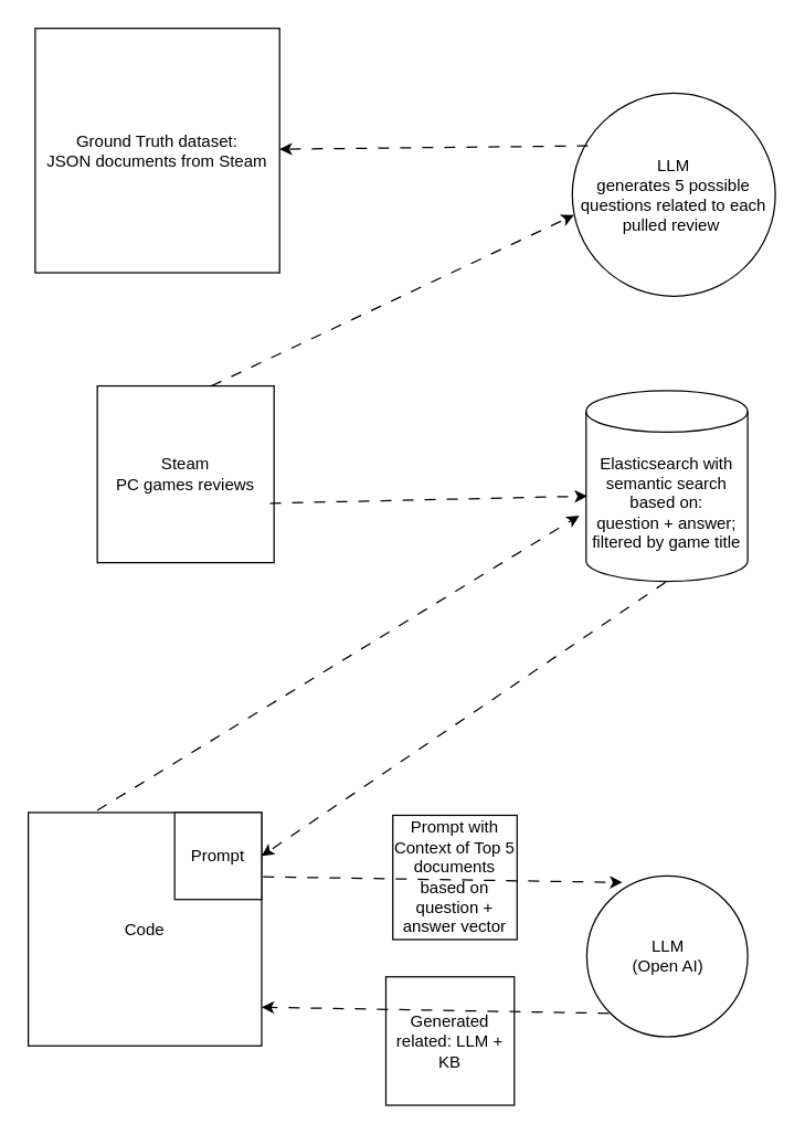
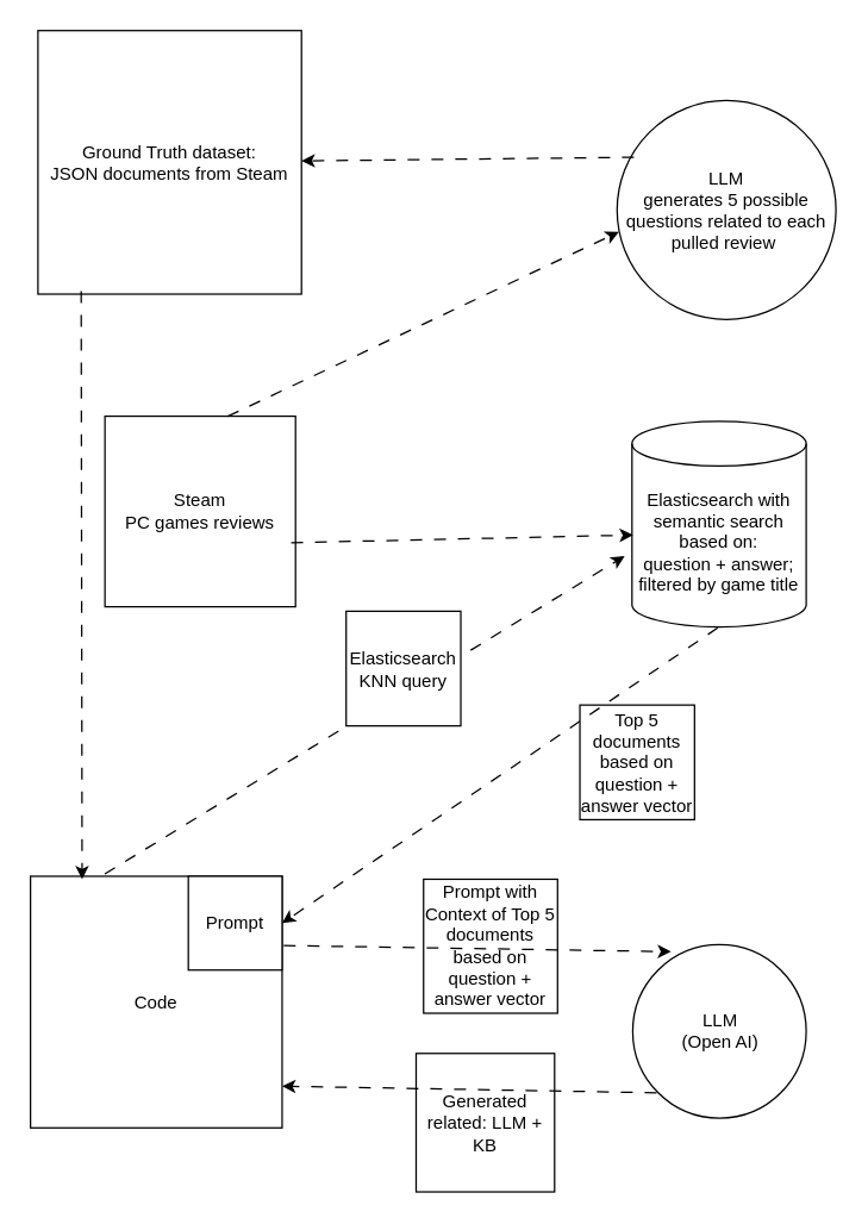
  <mxCell id="0" />
  <mxCell id="1" parent="0" />
  <mxCell id="2" value="Elasticsearch with semantic search based on:&lt;br&gt;question + answer; filtered by game title" style="shape=cylinder3;whiteSpace=wrap;html=1;boundedLbl=1;backgroundOutline=1;size=15;" vertex="1" parent="1"><mxGeometry x="424" y="282.5" width="117" height="138" as="geometry" /></mxCell>
  <mxCell id="3" value="Code" style="whiteSpace=wrap;html=1;aspect=fixed;" vertex="1" parent="1"><mxGeometry x="20" y="588" width="169" height="169" as="geometry" /></mxCell>
  <mxCell id="4" value="" style="endArrow=classic;html=1;rounded=0;flowAnimation=1;" edge="1" parent="1"><mxGeometry width="50" height="50" relative="1" as="geometry"><mxPoint x="69" y="587" as="sourcePoint" /><mxPoint x="419" y="373" as="targetPoint" /></mxGeometry></mxCell>
  <mxCell id="5" value="LLM&lt;br&gt;(Open AI)" style="ellipse;whiteSpace=wrap;html=1;aspect=fixed;" vertex="1" parent="1"><mxGeometry x="424.5" y="634" width="116.5" height="116.5" as="geometry" /></mxCell>
  <mxCell id="6" value="Prompt" style="whiteSpace=wrap;html=1;aspect=fixed;" vertex="1" parent="1"><mxGeometry x="126" y="588" width="63" height="63" as="geometry" /></mxCell>
  <mxCell id="7" value="Steam&lt;br&gt;PC games reviews" style="whiteSpace=wrap;html=1;aspect=fixed;" vertex="1" parent="1"><mxGeometry x="70" y="279" width="128" height="128" as="geometry" /></mxCell>
  <mxCell id="8" value="LLM&lt;br&gt;generates 5 possible questions related to each pulled review&amp;nbsp;" style="ellipse;whiteSpace=wrap;html=1;aspect=fixed;" vertex="1" parent="1"><mxGeometry x="414" y="67" width="147" height="147" as="geometry" /></mxCell>
  <mxCell id="9" value="" style="endArrow=classic;html=1;rounded=0;flowAnimation=1;entryX=0.008;entryY=0.6;entryDx=0;entryDy=0;entryPerimeter=0;exitX=0.637;exitY=0.004;exitDx=0;exitDy=0;exitPerimeter=0;" edge="1" parent="1" source="7" target="8"><mxGeometry width="50" height="50" relative="1" as="geometry"><mxPoint x="131" y="258" as="sourcePoint" /><mxPoint x="376" y="91" as="targetPoint" /></mxGeometry></mxCell>
  <mxCell id="10" value="Ground Truth dataset:&lt;br&gt;JSON documents from Steam" style="whiteSpace=wrap;html=1;aspect=fixed;" vertex="1" parent="1"><mxGeometry x="25" y="20" width="177" height="177" as="geometry" /></mxCell>
  <mxCell id="11" value="" style="endArrow=classic;html=1;rounded=0;flowAnimation=1;exitX=0.084;exitY=0.259;exitDx=0;exitDy=0;exitPerimeter=0;" edge="1" parent="1" source="8" target="10"><mxGeometry width="50" height="50" relative="1" as="geometry"><mxPoint x="349" y="292" as="sourcePoint" /><mxPoint x="612" y="116" as="targetPoint" /></mxGeometry></mxCell>
  <mxCell id="12" value="" style="endArrow=classic;html=1;rounded=0;flowAnimation=1;entryX=0.006;entryY=0.553;entryDx=0;entryDy=0;entryPerimeter=0;exitX=0.864;exitY=-0.006;exitDx=0;exitDy=0;exitPerimeter=0;" edge="1" parent="1" target="2"><mxGeometry width="50" height="50" relative="1" as="geometry"><mxPoint x="194" y="364" as="sourcePoint" /><mxPoint x="457" y="188" as="targetPoint" /></mxGeometry></mxCell>
+ <mxCell id="13" value="Elasticsearch KNN query" style="whiteSpace=wrap;html=1;aspect=fixed;" vertex="1" parent="1"><mxGeometry x="232" y="410" width="77" height="77" as="geometry" /></mxCell>
+ <mxCell id="14" value="Top 5 documents based on question + answer vector" style="whiteSpace=wrap;html=1;aspect=fixed;" vertex="1" parent="1"><mxGeometry x="389" y="473" width="77" height="77" as="geometry" /></mxCell>
  <mxCell id="15" value="" style="endArrow=classic;html=1;rounded=0;flowAnimation=1;exitX=0.5;exitY=1;exitDx=0;exitDy=0;exitPerimeter=0;entryX=1;entryY=0.5;entryDx=0;entryDy=0;" edge="1" parent="1" source="2" target="6"><mxGeometry width="50" height="50" relative="1" as="geometry"><mxPoint x="221" y="700" as="sourcePoint" /><mxPoint x="183" y="880" as="targetPoint" /></mxGeometry></mxCell>
  <mxCell id="16" value="Prompt with Context of Top 5 documents based on question + answer vector" style="whiteSpace=wrap;html=1;aspect=fixed;" vertex="1" parent="1"><mxGeometry x="284" y="590" width="90" height="90" as="geometry" /></mxCell>
  <mxCell id="17" value="" style="endArrow=classic;html=1;rounded=0;flowAnimation=1;entryX=0.221;entryY=0.04;entryDx=0;entryDy=0;entryPerimeter=0;" edge="1" parent="1" target="5"><mxGeometry width="50" height="50" relative="1" as="geometry"><mxPoint x="189" y="634.5" as="sourcePoint" /><mxPoint x="609" y="597" as="targetPoint" /></mxGeometry></mxCell>
  <mxCell id="18" value="Generated related: LLM + KB" style="whiteSpace=wrap;html=1;aspect=fixed;" vertex="1" parent="1"><mxGeometry x="279" y="707" width="93" height="93" as="geometry" /></mxCell>
  <mxCell id="19" value="" style="endArrow=classic;html=1;rounded=0;flowAnimation=1;exitX=0;exitY=1;exitDx=0;exitDy=0;entryX=1;entryY=0.5;entryDx=0;entryDy=0;" edge="1" parent="1" source="5"><mxGeometry width="50" height="50" relative="1" as="geometry"><mxPoint x="483" y="530" as="sourcePoint" /><mxPoint x="189" y="729" as="targetPoint" /></mxGeometry></mxCell>
+ <mxCell id="20" value="" style="endArrow=classic;html=1;rounded=0;flowAnimation=1;exitX=0.164;exitY=0.983;exitDx=0;exitDy=0;exitPerimeter=0;entryX=0.205;entryY=0.012;entryDx=0;entryDy=0;entryPerimeter=0;" edge="1" parent="1" source="10" target="3"><mxGeometry width="50" height="50" relative="1" as="geometry"><mxPoint x="3" y="439" as="sourcePoint" /><mxPoint x="54" y="264" as="targetPoint" /></mxGeometry></mxCell>
